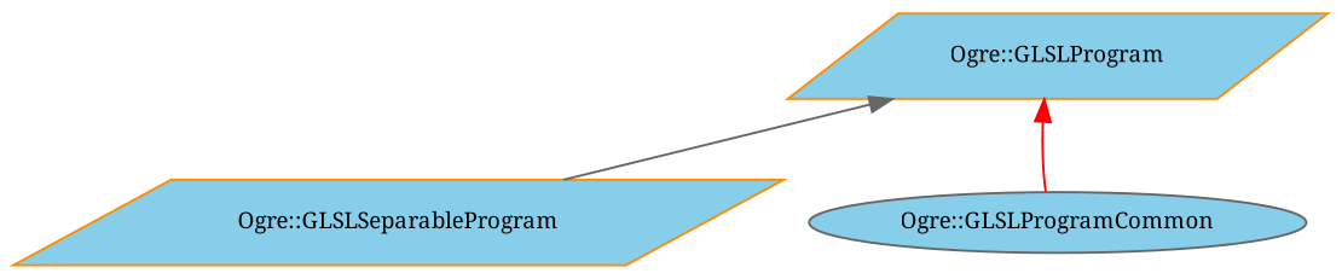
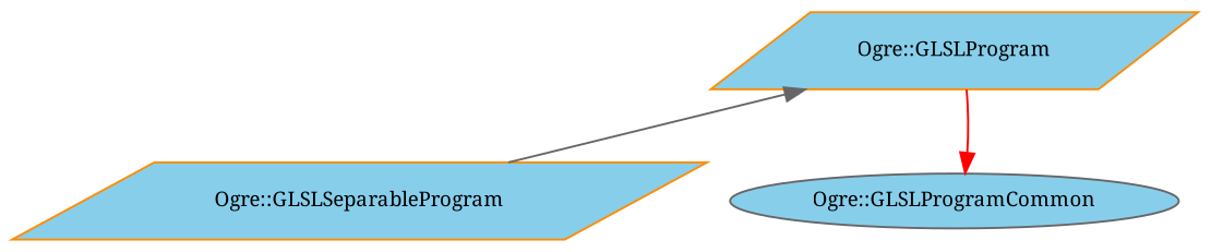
  digraph {
    fontname="Noto Serif"
    node [color=darkorange fillcolor=skyblue fontname="Noto Serif" fontsize=10 shape=parallelogram style=filled]
    edge [dir=back fontname="Noto Serif" fontsize=10 labelfontname=Helvetica labelfontsize=10 style=solid]
    n1 [fontcolor=black height=0.2 label="Ogre::GLSLProgram" width=0.4]
    n2 [height=0.2 label="Ogre::GLSLSeparableProgram" width=0.4]
    n3 [color=gray40 height=0.2 label="Ogre::GLSLProgramCommon" shape=ellipse width=0.4]
    n1 -> n2 [color=gray40]
-   n1 -> n3 [color=red]
+   n3 -> n1 [color=red]
  }
